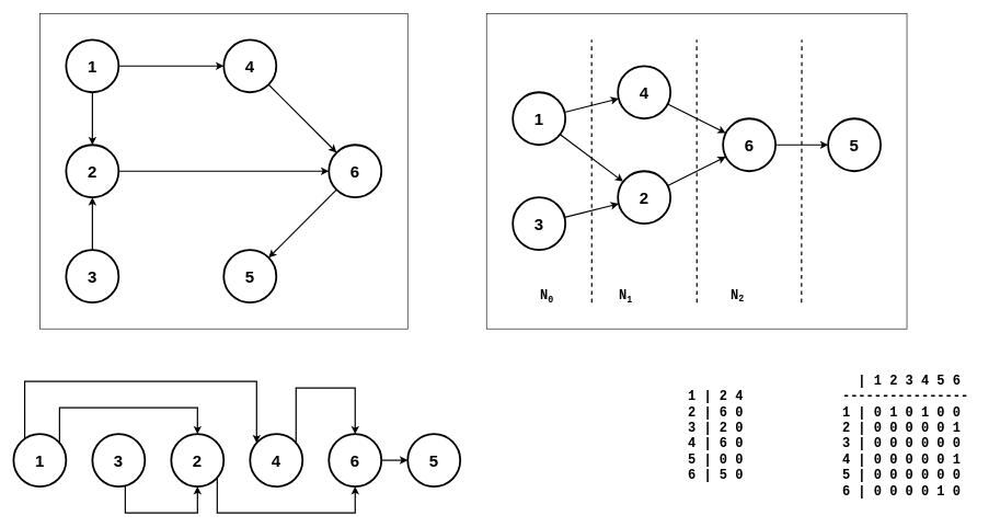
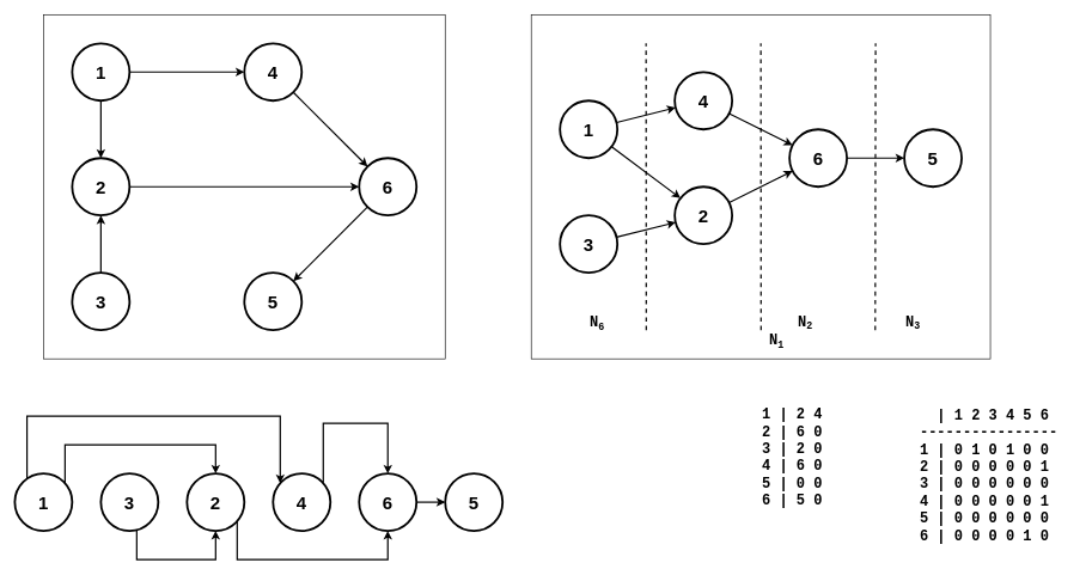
  <mxCell id="0" />
  <mxCell id="1" parent="0" />
  <mxCell id="2" value="" style="rounded=0;whiteSpace=wrap;html=1;movable=1;resizable=1;rotatable=1;deletable=1;editable=1;locked=0;connectable=1;" vertex="1" parent="1"><mxGeometry x="740" y="20" width="640" height="480" as="geometry" /></mxCell>
  <mxCell id="3" value="" style="rounded=0;whiteSpace=wrap;html=1;" parent="1" vertex="1"><mxGeometry x="60" y="20" width="560" height="480" as="geometry" /></mxCell>
  <mxCell id="4" style="edgeStyle=orthogonalEdgeStyle;rounded=0;orthogonalLoop=1;jettySize=auto;html=1;entryX=0;entryY=0.5;entryDx=0;entryDy=0;strokeWidth=2;" parent="1" source="6" target="11" edge="1"><mxGeometry relative="1" as="geometry" /></mxCell>
  <mxCell id="5" style="edgeStyle=orthogonalEdgeStyle;rounded=0;orthogonalLoop=1;jettySize=auto;html=1;strokeWidth=2;" parent="1" source="6" target="14" edge="1"><mxGeometry relative="1" as="geometry" /></mxCell>
  <mxCell id="6" value="1" style="ellipse;whiteSpace=wrap;html=1;aspect=fixed;fontSize=25;strokeWidth=3;fontStyle=1" parent="1" vertex="1"><mxGeometry x="100" y="60" width="80" height="80" as="geometry" /></mxCell>
  <mxCell id="7" style="edgeStyle=orthogonalEdgeStyle;rounded=0;orthogonalLoop=1;jettySize=auto;html=1;strokeWidth=2;" parent="1" source="8" target="14" edge="1"><mxGeometry relative="1" as="geometry" /></mxCell>
  <mxCell id="8" value="3" style="ellipse;whiteSpace=wrap;html=1;aspect=fixed;fontSize=25;strokeWidth=3;fontStyle=1" parent="1" vertex="1"><mxGeometry x="100" y="380" width="80" height="80" as="geometry" /></mxCell>
  <mxCell id="9" value="5" style="ellipse;whiteSpace=wrap;html=1;aspect=fixed;fontSize=25;strokeWidth=3;fontStyle=1" parent="1" vertex="1"><mxGeometry x="340" y="380" width="80" height="80" as="geometry" /></mxCell>
  <mxCell id="10" style="rounded=0;orthogonalLoop=1;jettySize=auto;html=1;strokeWidth=2;" parent="1" source="11" target="12" edge="1"><mxGeometry relative="1" as="geometry" /></mxCell>
  <mxCell id="11" value="4" style="ellipse;whiteSpace=wrap;html=1;aspect=fixed;fontSize=25;strokeWidth=3;fontStyle=1" parent="1" vertex="1"><mxGeometry x="340" y="60" width="80" height="80" as="geometry" /></mxCell>
  <mxCell id="12" value="6" style="ellipse;whiteSpace=wrap;html=1;aspect=fixed;fontSize=25;strokeWidth=3;fontStyle=1" parent="1" vertex="1"><mxGeometry x="500" y="220" width="80" height="80" as="geometry" /></mxCell>
  <mxCell id="13" style="edgeStyle=orthogonalEdgeStyle;rounded=0;orthogonalLoop=1;jettySize=auto;html=1;strokeWidth=2;" parent="1" source="14" target="12" edge="1"><mxGeometry relative="1" as="geometry" /></mxCell>
  <mxCell id="14" value="2" style="ellipse;whiteSpace=wrap;html=1;aspect=fixed;fontSize=25;strokeWidth=3;fontStyle=1" parent="1" vertex="1"><mxGeometry x="100" y="220" width="80" height="80" as="geometry" /></mxCell>
  <mxCell id="15" style="rounded=0;orthogonalLoop=1;jettySize=auto;html=1;strokeWidth=2;" parent="1" source="12" target="9" edge="1"><mxGeometry relative="1" as="geometry" /></mxCell>
  <mxCell id="16" style="edgeStyle=orthogonalEdgeStyle;rounded=0;orthogonalLoop=1;jettySize=auto;html=1;strokeWidth=2;exitX=0.213;exitY=0.128;exitDx=0;exitDy=0;exitPerimeter=0;" parent="1" source="18" target="21" edge="1"><mxGeometry relative="1" as="geometry"><mxPoint x="110" y="659.96" as="sourcePoint" /><mxPoint x="430" y="659.96" as="targetPoint" /><Array as="points"><mxPoint x="37" y="580" /><mxPoint x="390" y="580" /></Array></mxGeometry></mxCell>
  <mxCell id="17" style="edgeStyle=orthogonalEdgeStyle;rounded=0;orthogonalLoop=1;jettySize=auto;html=1;strokeWidth=2;entryX=0.5;entryY=0;entryDx=0;entryDy=0;" parent="1" source="18" target="24" edge="1"><mxGeometry relative="1" as="geometry"><Array as="points"><mxPoint x="90" y="620" /><mxPoint x="300" y="620" /></Array></mxGeometry></mxCell>
  <mxCell id="18" value="1" style="ellipse;whiteSpace=wrap;html=1;aspect=fixed;fontSize=25;strokeWidth=3;fontStyle=1" parent="1" vertex="1"><mxGeometry x="20" y="659.96" width="80" height="80" as="geometry" /></mxCell>
  <mxCell id="19" style="edgeStyle=orthogonalEdgeStyle;rounded=0;orthogonalLoop=1;jettySize=auto;html=1;strokeWidth=2;" parent="1" source="20" target="24" edge="1"><mxGeometry relative="1" as="geometry"><Array as="points"><mxPoint x="190" y="779.96" /><mxPoint x="300" y="779.96" /></Array></mxGeometry></mxCell>
  <mxCell id="20" value="3" style="ellipse;whiteSpace=wrap;html=1;aspect=fixed;fontSize=25;strokeWidth=3;fontStyle=1" parent="1" vertex="1"><mxGeometry x="140" y="659.96" width="80" height="80" as="geometry" /></mxCell>
  <mxCell id="21" value="4" style="ellipse;whiteSpace=wrap;html=1;aspect=fixed;fontSize=25;strokeWidth=3;fontStyle=1" parent="1" vertex="1"><mxGeometry x="380" y="659.96" width="80" height="80" as="geometry" /></mxCell>
  <mxCell id="22" value="6" style="ellipse;whiteSpace=wrap;html=1;aspect=fixed;fontSize=25;strokeWidth=3;fontStyle=1" parent="1" vertex="1"><mxGeometry x="500" y="659.96" width="80" height="80" as="geometry" /></mxCell>
  <mxCell id="23" style="edgeStyle=orthogonalEdgeStyle;rounded=0;orthogonalLoop=1;jettySize=auto;html=1;entryX=0.5;entryY=1;entryDx=0;entryDy=0;strokeWidth=2;" parent="1" source="24" target="22" edge="1"><mxGeometry relative="1" as="geometry"><Array as="points"><mxPoint x="330" y="780" /><mxPoint x="540" y="780" /></Array></mxGeometry></mxCell>
  <mxCell id="24" value="2" style="ellipse;whiteSpace=wrap;html=1;aspect=fixed;fontSize=25;strokeWidth=3;fontStyle=1" parent="1" vertex="1"><mxGeometry x="260" y="659.96" width="80" height="80" as="geometry" /></mxCell>
  <mxCell id="25" style="rounded=0;orthogonalLoop=1;jettySize=auto;html=1;strokeWidth=2;" parent="1" source="22" target="27" edge="1"><mxGeometry relative="1" as="geometry"><Array as="points" /></mxGeometry></mxCell>
  <mxCell id="26" value="" style="rounded=0;orthogonalLoop=1;jettySize=auto;html=1;strokeWidth=2;entryX=0.5;entryY=0;entryDx=0;entryDy=0;edgeStyle=orthogonalEdgeStyle;exitX=1;exitY=0;exitDx=0;exitDy=0;" parent="1" source="21" target="22" edge="1"><mxGeometry relative="1" as="geometry"><mxPoint x="460" y="699.96" as="sourcePoint" /><mxPoint x="680" y="699.96" as="targetPoint" /><Array as="points"><mxPoint x="450" y="672" /><mxPoint x="450" y="590" /><mxPoint x="540" y="590" /></Array></mxGeometry></mxCell>
  <mxCell id="27" value="5" style="ellipse;whiteSpace=wrap;html=1;aspect=fixed;fontSize=25;strokeWidth=3;fontStyle=1" parent="1" vertex="1"><mxGeometry x="620" y="659.96" width="80" height="80" as="geometry" /></mxCell>
  <mxCell id="28" style="rounded=0;orthogonalLoop=1;jettySize=auto;html=1;strokeWidth=2;" parent="1" source="30" target="35" edge="1"><mxGeometry relative="1" as="geometry" /></mxCell>
  <mxCell id="29" style="rounded=0;orthogonalLoop=1;jettySize=auto;html=1;strokeWidth=2;" parent="1" source="30" target="38" edge="1"><mxGeometry relative="1" as="geometry" /></mxCell>
  <mxCell id="30" value="1" style="ellipse;whiteSpace=wrap;html=1;aspect=fixed;fontSize=25;strokeWidth=3;fontStyle=1" parent="1" vertex="1"><mxGeometry x="780" y="140" width="80" height="80" as="geometry" /></mxCell>
  <mxCell id="31" style="rounded=0;orthogonalLoop=1;jettySize=auto;html=1;strokeWidth=2;" parent="1" source="32" target="38" edge="1"><mxGeometry relative="1" as="geometry" /></mxCell>
  <mxCell id="32" value="3" style="ellipse;whiteSpace=wrap;html=1;aspect=fixed;fontSize=25;strokeWidth=3;fontStyle=1" parent="1" vertex="1"><mxGeometry x="780" y="300" width="80" height="80" as="geometry" /></mxCell>
  <mxCell id="33" value="5" style="ellipse;whiteSpace=wrap;html=1;aspect=fixed;fontSize=25;strokeWidth=3;fontStyle=1" parent="1" vertex="1"><mxGeometry x="1260" y="180" width="80" height="80" as="geometry" /></mxCell>
  <mxCell id="34" style="rounded=0;orthogonalLoop=1;jettySize=auto;html=1;strokeWidth=2;" parent="1" source="35" target="36" edge="1"><mxGeometry relative="1" as="geometry" /></mxCell>
  <mxCell id="35" value="4" style="ellipse;whiteSpace=wrap;html=1;aspect=fixed;fontSize=25;strokeWidth=3;fontStyle=1" parent="1" vertex="1"><mxGeometry x="940" y="100" width="80" height="80" as="geometry" /></mxCell>
  <mxCell id="36" value="6" style="ellipse;whiteSpace=wrap;html=1;aspect=fixed;fontSize=25;strokeWidth=3;fontStyle=1" parent="1" vertex="1"><mxGeometry x="1100" y="180" width="80" height="80" as="geometry" /></mxCell>
  <mxCell id="37" style="rounded=0;orthogonalLoop=1;jettySize=auto;html=1;strokeWidth=2;" parent="1" source="38" target="36" edge="1"><mxGeometry relative="1" as="geometry" /></mxCell>
  <mxCell id="38" value="2" style="ellipse;whiteSpace=wrap;html=1;aspect=fixed;fontSize=25;strokeWidth=3;fontStyle=1" parent="1" vertex="1"><mxGeometry x="940" y="260" width="80" height="80" as="geometry" /></mxCell>
  <mxCell id="39" style="rounded=0;orthogonalLoop=1;jettySize=auto;html=1;strokeWidth=2;" parent="1" source="36" target="33" edge="1"><mxGeometry relative="1" as="geometry" /></mxCell>
- <mxCell id="40" value="1 | 2 4&lt;div&gt;2 | 6 0&lt;/div&gt;&lt;div&gt;3 | 2 0&lt;/div&gt;&lt;div&gt;4 | 6 0&lt;/div&gt;&lt;div&gt;5 | 0 0&lt;/div&gt;&lt;div&gt;6 | 5 0&lt;/div&gt;" style="text;html=1;align=left;verticalAlign=middle;resizable=0;points=[];autosize=1;strokeColor=none;fillColor=none;fontFamily=Courier New;fontSize=20;fontStyle=1" parent="1" vertex="1"><mxGeometry x="1045" y="583" width="110" height="160" as="geometry" /></mxCell>
+ <mxCell id="40" value="1 | 2 4&lt;div&gt;2 | 6 0&lt;/div&gt;&lt;div&gt;3 | 2 0&lt;/div&gt;&lt;div&gt;4 | 6 0&lt;/div&gt;&lt;div&gt;5 | 0 0&lt;/div&gt;&lt;div&gt;6 | 5 0&lt;/div&gt;" style="text;html=1;align=left;verticalAlign=middle;resizable=0;points=[];autosize=1;strokeColor=none;fillColor=none;fontFamily=Courier New;fontSize=20;fontStyle=1" parent="1" vertex="1"><mxGeometry x="1060" y="558" width="110" height="160" as="geometry" /></mxCell>
  <mxCell id="41" value="&lt;div&gt;&amp;nbsp; | 1 2 3 4 5 6&lt;/div&gt;&lt;div&gt;----------------&lt;/div&gt;1 | 0 1 0 1 0 0&lt;div&gt;2 | 0 0 0 0 0 1&lt;/div&gt;&lt;div&gt;3 | 0 0 0 0 0 0&lt;/div&gt;&lt;div&gt;4 | 0 0 0 0 0 1&lt;/div&gt;&lt;div&gt;5 | 0 0 0 0 0 0&lt;/div&gt;&lt;div&gt;6 | 0 0 0 0 1 0&lt;/div&gt;" style="text;html=1;align=left;verticalAlign=middle;resizable=0;points=[];autosize=1;strokeColor=none;fillColor=none;fontFamily=Courier New;fontSize=20;fontStyle=1" parent="1" vertex="1"><mxGeometry x="1280" y="558" width="220" height="210" as="geometry" /></mxCell>
  <mxCell id="42" value="" style="endArrow=none;dashed=1;html=1;strokeWidth=2;rounded=0;" parent="1" edge="1"><mxGeometry width="50" height="50" relative="1" as="geometry"><mxPoint x="900.25" y="460" as="sourcePoint" /><mxPoint x="900" y="60" as="targetPoint" /></mxGeometry></mxCell>
  <mxCell id="43" value="" style="endArrow=none;dashed=1;html=1;strokeWidth=2;rounded=0;" parent="1" edge="1"><mxGeometry width="50" height="50" relative="1" as="geometry"><mxPoint x="1060.25" y="460" as="sourcePoint" /><mxPoint x="1060" y="60" as="targetPoint" /></mxGeometry></mxCell>
  <mxCell id="44" value="" style="endArrow=none;dashed=1;html=1;strokeWidth=2;rounded=0;" parent="1" edge="1"><mxGeometry width="50" height="50" relative="1" as="geometry"><mxPoint x="1219.5" y="460" as="sourcePoint" /><mxPoint x="1220" y="60" as="targetPoint" /></mxGeometry></mxCell>
- <mxCell id="45" value="N&lt;span style=&quot;font-size: 16.667px;&quot;&gt;&lt;sub&gt;0&lt;/sub&gt;&lt;/span&gt;" style="text;html=1;align=left;verticalAlign=middle;whiteSpace=wrap;rounded=0;fontFamily=Courier New;fontSize=20;fontStyle=1" vertex="1" parent="1"><mxGeometry x="820" y="441" width="30" height="20" as="geometry" /></mxCell>
- <mxCell id="46" value="N&lt;span style=&quot;font-size: 16.667px;&quot;&gt;&lt;sub&gt;1&lt;/sub&gt;&lt;/span&gt;" style="text;html=1;align=left;verticalAlign=middle;whiteSpace=wrap;rounded=0;fontFamily=Courier New;fontSize=20;fontStyle=1" vertex="1" parent="1"><mxGeometry x="940" y="441" width="30" height="20" as="geometry" /></mxCell>
+ <mxCell id="45" value="N&lt;span style=&quot;font-size: 16.667px;&quot;&gt;&lt;sub&gt;6&lt;/sub&gt;&lt;/span&gt;" style="text;html=1;align=left;verticalAlign=middle;whiteSpace=wrap;rounded=0;fontFamily=Courier New;fontSize=20;fontStyle=1" vertex="1" parent="1"><mxGeometry x="820" y="441" width="30" height="20" as="geometry" /></mxCell>
+ <mxCell id="46" value="N&lt;span style=&quot;font-size: 16.667px;&quot;&gt;&lt;sub&gt;1&lt;/sub&gt;&lt;/span&gt;" style="text;html=1;align=left;verticalAlign=middle;whiteSpace=wrap;rounded=0;fontFamily=Courier New;fontSize=20;fontStyle=1" vertex="1" parent="1"><mxGeometry x="1070" y="466" width="30" height="20" as="geometry" /></mxCell>
  <mxCell id="47" value="N&lt;span style=&quot;font-size: 16.667px;&quot;&gt;&lt;sub&gt;2&lt;/sub&gt;&lt;/span&gt;" style="text;html=1;align=left;verticalAlign=middle;whiteSpace=wrap;rounded=0;fontFamily=Courier New;fontSize=20;fontStyle=1" vertex="1" parent="1"><mxGeometry x="1110" y="440" width="30" height="20" as="geometry" /></mxCell>
+ <mxCell id="48" value="N&lt;span style=&quot;font-size: 16.667px;&quot;&gt;&lt;sub&gt;3&lt;/sub&gt;&lt;/span&gt;" style="text;html=1;align=left;verticalAlign=middle;whiteSpace=wrap;rounded=0;fontFamily=Courier New;fontSize=20;fontStyle=1" vertex="1" parent="1"><mxGeometry x="1260" y="440" width="30" height="20" as="geometry" /></mxCell>
